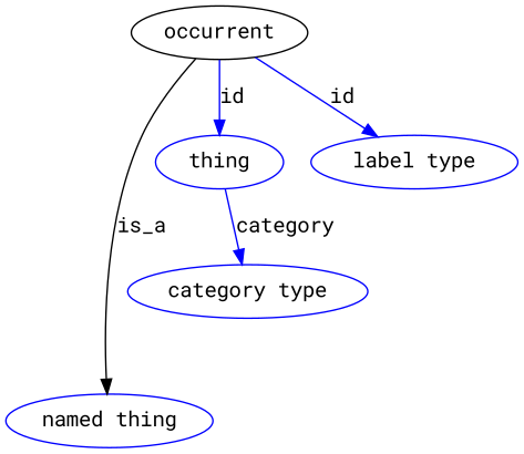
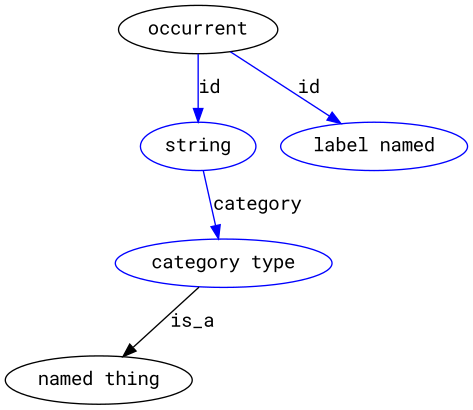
  digraph {
    fontname="Roboto Mono"
    node [fontname="Roboto Mono" color=blue]
    edge [fontname="Roboto Mono" color=blue style=solid]
    n1 [height=0.5 label=occurrent width=1.2277 color=""]
-   "named thing" [height=0.5 width=1.5346]
-   n3 [height=0.5 label=thing width=0.84854]
-   n4 [height=0.5 label="label type" width=1.2638]
+   "named thing" [height=0.5 width=1.5346 color=""]
+   n3 [height=0.5 label=string width=0.84854]
+   n4 [height=0.5 label="label named" width=1.2638]
    n5 [height=0.5 label="category type" width=1.6249]
-   n1 -> "named thing" [label=is_a color="" style=""]
+   n5 -> "named thing" [label=is_a color="" style=""]
    n1 -> n3 [label=id]
    n1 -> n4 [label=id]
    n3 -> n5 [label=category]
  }
